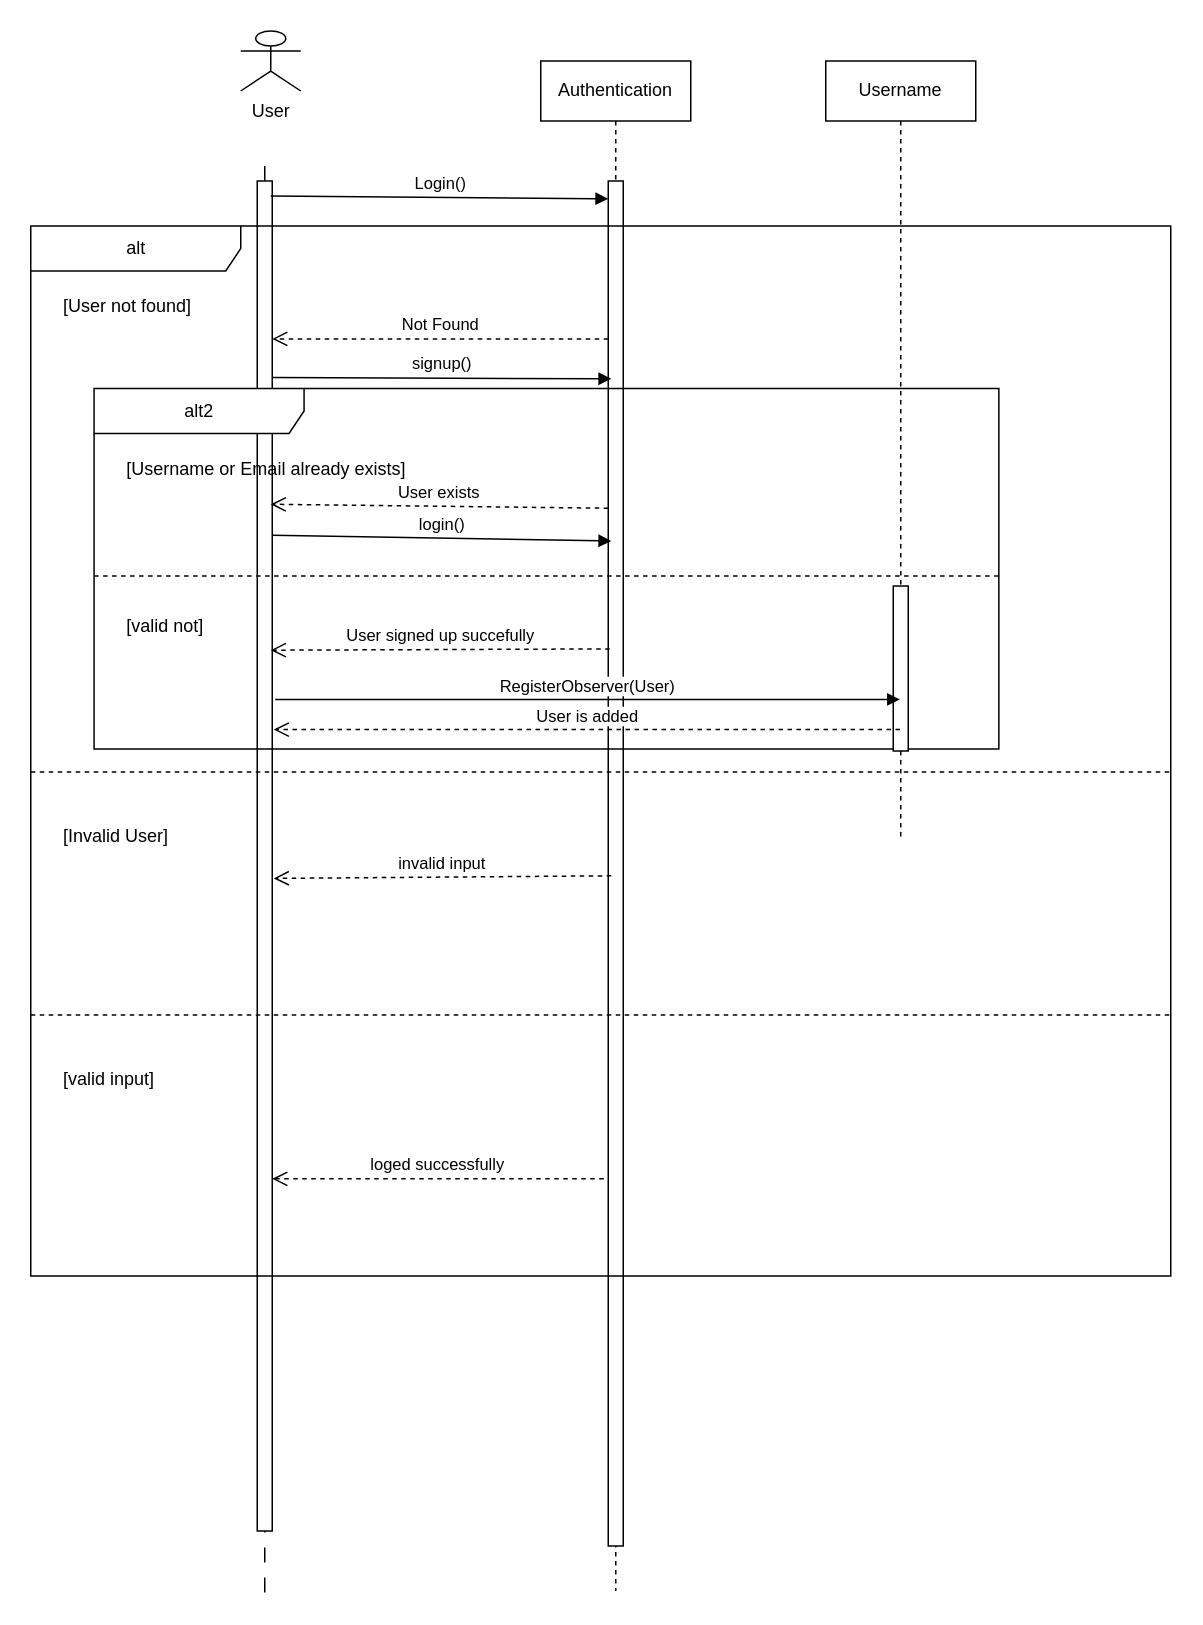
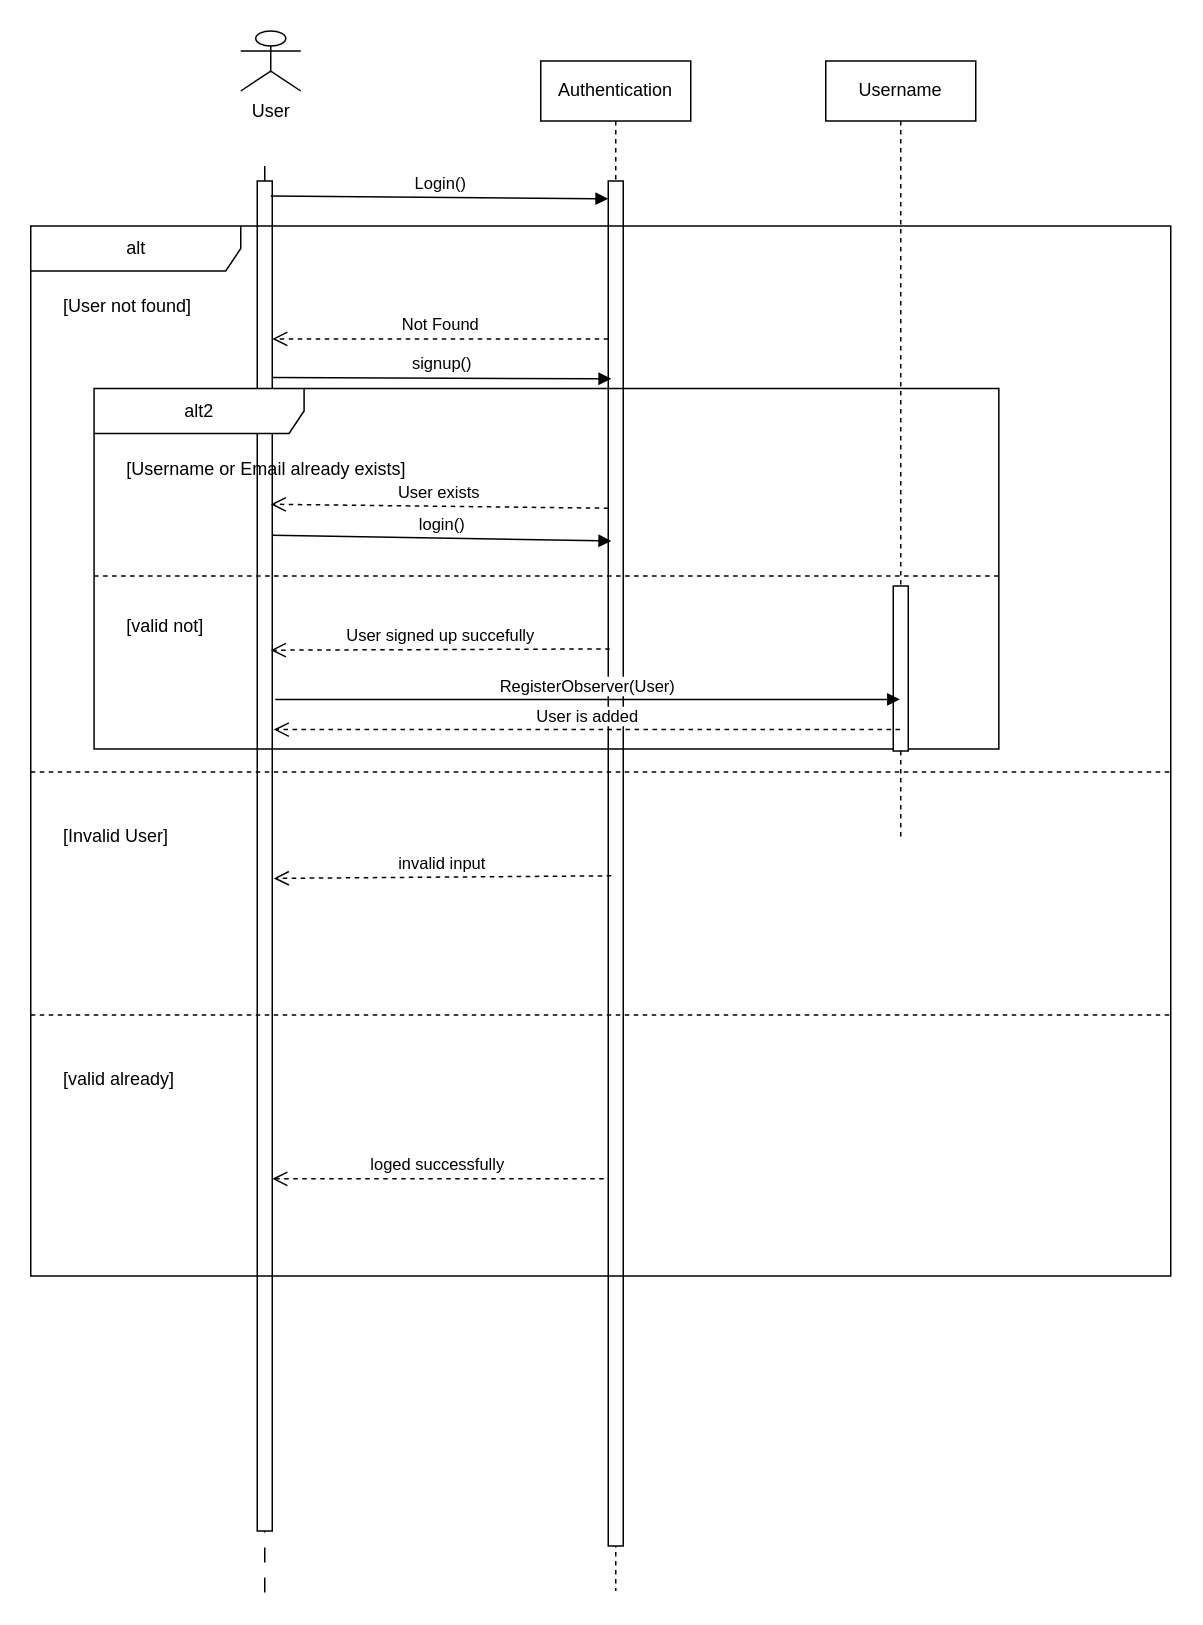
  <mxCell id="0" />
  <mxCell id="1" parent="0" />
  <mxCell id="2" value="User" style="shape=umlActor;verticalLabelPosition=bottom;verticalAlign=top;html=1;" parent="1" vertex="1"><mxGeometry x="160" y="20" width="40" height="40" as="geometry" /></mxCell>
  <mxCell id="3" value="" style="endArrow=none;startArrow=none;endFill=0;startFill=0;endSize=8;html=1;verticalAlign=bottom;dashed=1;labelBackgroundColor=none;dashPattern=10 10;rounded=0;" parent="1" source="4" edge="1"><mxGeometry width="160" relative="1" as="geometry"><mxPoint x="176" y="582" as="sourcePoint" /><mxPoint x="176" y="100" as="targetPoint" /></mxGeometry></mxCell>
  <mxCell id="4" value="" style="html=1;points=[];perimeter=orthogonalPerimeter;" parent="1" vertex="1"><mxGeometry x="171" y="120" width="10" height="900" as="geometry" /></mxCell>
  <mxCell id="5" value="" style="endArrow=none;startArrow=none;endFill=0;startFill=0;endSize=8;html=1;verticalAlign=bottom;dashed=1;labelBackgroundColor=none;dashPattern=10 10;rounded=0;" parent="1" target="4" edge="1"><mxGeometry width="160" relative="1" as="geometry"><mxPoint x="176" y="1061" as="sourcePoint" /><mxPoint x="176" y="100" as="targetPoint" /></mxGeometry></mxCell>
  <mxCell id="6" value="Authentication" style="shape=umlLifeline;perimeter=lifelinePerimeter;whiteSpace=wrap;html=1;container=1;collapsible=0;recursiveResize=0;outlineConnect=0;" parent="1" vertex="1"><mxGeometry x="360" y="40" width="100" height="1020" as="geometry" /></mxCell>
  <mxCell id="7" value="" style="html=1;points=[];perimeter=orthogonalPerimeter;" parent="6" vertex="1"><mxGeometry x="45" y="80" width="10" height="910" as="geometry" /></mxCell>
  <mxCell id="8" value="Login()" style="html=1;verticalAlign=bottom;endArrow=block;rounded=0;entryX=0;entryY=0.013;entryDx=0;entryDy=0;entryPerimeter=0;" parent="1" target="7" edge="1"><mxGeometry width="80" relative="1" as="geometry"><mxPoint x="180" y="130" as="sourcePoint" /><mxPoint x="490" y="290" as="targetPoint" /></mxGeometry></mxCell>
  <mxCell id="9" value="Not Found" style="html=1;verticalAlign=bottom;endArrow=open;dashed=1;endSize=8;rounded=0;exitX=0;exitY=0.119;exitDx=0;exitDy=0;exitPerimeter=0;" parent="1" edge="1"><mxGeometry relative="1" as="geometry"><mxPoint x="405" y="225.29" as="sourcePoint" /><mxPoint x="181" y="225.29" as="targetPoint" /></mxGeometry></mxCell>
  <mxCell id="10" value="login()" style="html=1;verticalAlign=bottom;endArrow=block;rounded=0;exitX=1;exitY=0.198;exitDx=0;exitDy=0;exitPerimeter=0;entryX=0.2;entryY=0.2;entryDx=0;entryDy=0;entryPerimeter=0;" parent="1" edge="1"><mxGeometry width="80" relative="1" as="geometry"><mxPoint x="181" y="356.2" as="sourcePoint" /><mxPoint x="407" y="360" as="targetPoint" /></mxGeometry></mxCell>
  <mxCell id="11" value="alt" style="shape=umlFrame;tabWidth=110;tabHeight=30;tabPosition=left;html=1;boundedLbl=1;labelInHeader=1;width=140;height=30;" parent="1" vertex="1"><mxGeometry x="20" y="150" width="760" height="700" as="geometry" /></mxCell>
  <mxCell id="12" value="[User not found]" style="text" parent="11" vertex="1"><mxGeometry width="100" height="20" relative="1" as="geometry"><mxPoint x="20" y="40" as="offset" /></mxGeometry></mxCell>
  <mxCell id="13" value="[Invalid User]" style="line;strokeWidth=1;dashed=1;labelPosition=center;verticalLabelPosition=bottom;align=left;verticalAlign=top;spacingLeft=20;spacingTop=15;" parent="11" vertex="1"><mxGeometry y="350.0" width="760" height="28" as="geometry" /></mxCell>
- <mxCell id="14" value="[valid input]" style="line;strokeWidth=1;dashed=1;labelPosition=center;verticalLabelPosition=bottom;align=left;verticalAlign=top;spacingLeft=20;spacingTop=15;" parent="11" vertex="1"><mxGeometry y="511.941" width="760" height="28" as="geometry" /></mxCell>
+ <mxCell id="14" value="[valid already]" style="line;strokeWidth=1;dashed=1;labelPosition=center;verticalLabelPosition=bottom;align=left;verticalAlign=top;spacingLeft=20;spacingTop=15;" parent="11" vertex="1"><mxGeometry y="511.941" width="760" height="28" as="geometry" /></mxCell>
  <mxCell id="15" value="alt2" style="shape=umlFrame;tabWidth=110;tabHeight=30;tabPosition=left;html=1;boundedLbl=1;labelInHeader=1;width=140;height=30;" parent="11" vertex="1"><mxGeometry x="42.222" y="108.358" width="603.175" height="240.299" as="geometry" /></mxCell>
  <mxCell id="16" value="[Username or Email already exists]" style="text" parent="15" vertex="1"><mxGeometry width="190" height="20" relative="1" as="geometry"><mxPoint x="20" y="40" as="offset" /></mxGeometry></mxCell>
  <mxCell id="17" value="[valid not]" style="line;strokeWidth=1;dashed=1;labelPosition=center;verticalLabelPosition=bottom;align=left;verticalAlign=top;spacingLeft=20;spacingTop=15;" parent="15" vertex="1"><mxGeometry y="120.149" width="603.175" height="9.612" as="geometry" /></mxCell>
  <mxCell id="18" value="User exists" style="html=1;verticalAlign=bottom;endArrow=open;dashed=1;endSize=8;rounded=0;exitX=0;exitY=0.265;exitDx=0;exitDy=0;exitPerimeter=0;entryX=0.9;entryY=0.265;entryDx=0;entryDy=0;entryPerimeter=0;" parent="1" edge="1"><mxGeometry relative="1" as="geometry"><mxPoint x="405" y="338.15" as="sourcePoint" /><mxPoint x="180" y="335.5" as="targetPoint" /></mxGeometry></mxCell>
  <mxCell id="19" value="User signed up succefully" style="html=1;verticalAlign=bottom;endArrow=open;dashed=1;endSize=8;rounded=0;entryX=0.9;entryY=0.36;entryDx=0;entryDy=0;entryPerimeter=0;exitX=0.1;exitY=0.358;exitDx=0;exitDy=0;exitPerimeter=0;" parent="1" edge="1"><mxGeometry relative="1" as="geometry"><mxPoint x="406" y="431.94" as="sourcePoint" /><mxPoint x="180" y="432.8" as="targetPoint" /></mxGeometry></mxCell>
  <mxCell id="20" value="invalid input" style="html=1;verticalAlign=bottom;endArrow=open;dashed=1;endSize=8;rounded=0;exitX=0.2;exitY=0.447;exitDx=0;exitDy=0;exitPerimeter=0;entryX=1.1;entryY=0.451;entryDx=0;entryDy=0;entryPerimeter=0;" parent="1" edge="1"><mxGeometry relative="1" as="geometry"><mxPoint x="407" y="583.21" as="sourcePoint" /><mxPoint x="182" y="584.93" as="targetPoint" /></mxGeometry></mxCell>
  <mxCell id="21" value="signup()" style="html=1;verticalAlign=bottom;endArrow=block;rounded=0;exitX=1;exitY=0.198;exitDx=0;exitDy=0;exitPerimeter=0;entryX=0.2;entryY=0.2;entryDx=0;entryDy=0;entryPerimeter=0;" parent="1" edge="1"><mxGeometry width="80" relative="1" as="geometry"><mxPoint x="181" y="251" as="sourcePoint" /><mxPoint x="407" y="251.86" as="targetPoint" /></mxGeometry></mxCell>
  <mxCell id="22" value="loged successfully" style="html=1;verticalAlign=bottom;endArrow=open;dashed=1;endSize=8;rounded=0;exitX=-0.3;exitY=0.647;exitDx=0;exitDy=0;exitPerimeter=0;" parent="1" edge="1"><mxGeometry relative="1" as="geometry"><mxPoint x="402" y="785.21" as="sourcePoint" /><mxPoint x="181" y="785.21" as="targetPoint" /></mxGeometry></mxCell>
  <mxCell id="23" value="Username" style="shape=umlLifeline;perimeter=lifelinePerimeter;whiteSpace=wrap;html=1;container=1;collapsible=0;recursiveResize=0;outlineConnect=0;" vertex="1" parent="1"><mxGeometry x="550" y="40" width="100" height="520" as="geometry" /></mxCell>
  <mxCell id="24" value="" style="html=1;points=[];perimeter=orthogonalPerimeter;" vertex="1" parent="23"><mxGeometry x="45" y="350" width="10" height="110" as="geometry" /></mxCell>
  <mxCell id="25" value="RegisterObserver(User)" style="html=1;verticalAlign=bottom;endArrow=block;rounded=0;exitX=1.2;exitY=0.014;exitDx=0;exitDy=0;exitPerimeter=0;" edge="1" parent="1"><mxGeometry width="80" relative="1" as="geometry"><mxPoint x="183" y="465.6" as="sourcePoint" /><mxPoint x="599.5" y="465.6" as="targetPoint" /></mxGeometry></mxCell>
  <mxCell id="26" value="User is added" style="html=1;verticalAlign=bottom;endArrow=open;dashed=1;endSize=8;rounded=0;entryX=1.1;entryY=0.003;entryDx=0;entryDy=0;entryPerimeter=0;" edge="1" parent="1"><mxGeometry relative="1" as="geometry"><mxPoint x="599.5" y="485.7" as="sourcePoint" /><mxPoint x="182" y="485.7" as="targetPoint" /></mxGeometry></mxCell>
